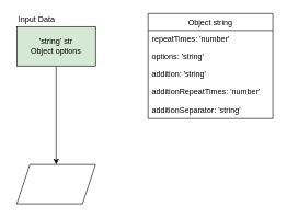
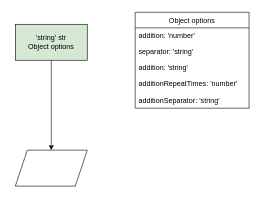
  <mxCell id="0" />
  <mxCell id="1" parent="0" />
  <mxCell id="2" style="edgeStyle=orthogonalEdgeStyle;rounded=0;orthogonalLoop=1;jettySize=auto;html=1;" edge="1" parent="1" source="3" target="5"><mxGeometry relative="1" as="geometry" /></mxCell>
  <mxCell id="3" value="&lt;div&gt;'string' str&lt;/div&gt;&lt;div&gt;Object options&lt;br&gt;&lt;/div&gt;" style="whiteSpace=wrap;html=1;fillColor=#d5e8d4;" vertex="1" parent="1"><mxGeometry x="25" y="40" width="120" height="60" as="geometry" /></mxCell>
- <mxCell id="4" value="Input Data" style="text;html=1;align=center;verticalAlign=middle;resizable=0;points=[];autosize=1;" vertex="1" parent="1"><mxGeometry x="20" y="20" width="70" height="20" as="geometry" /></mxCell>
  <mxCell id="5" value="" style="shape=parallelogram;perimeter=parallelogramPerimeter;whiteSpace=wrap;html=1;fixedSize=1;" vertex="1" parent="1"><mxGeometry x="25" y="250" width="120" height="60" as="geometry" /></mxCell>
- <mxCell id="6" value="Object string" style="swimlane;fontStyle=0;childLayout=stackLayout;horizontal=1;startSize=26;fillColor=none;horizontalStack=0;resizeParent=1;resizeParentMax=0;resizeLast=0;collapsible=1;marginBottom=0;" vertex="1" parent="1"><mxGeometry x="225" y="20" width="190" height="160" as="geometry" /></mxCell>
- <mxCell id="7" value="repeatTimes: 'number'" style="text;strokeColor=none;fillColor=none;align=left;verticalAlign=top;spacingLeft=4;spacingRight=4;overflow=hidden;rotatable=0;points=[[0,0.5],[1,0.5]];portConstraint=eastwest;" vertex="1" parent="6"><mxGeometry y="26" width="190" height="26" as="geometry" /></mxCell>
- <mxCell id="8" value="options: 'string'" style="text;strokeColor=none;fillColor=none;align=left;verticalAlign=top;spacingLeft=4;spacingRight=4;overflow=hidden;rotatable=0;points=[[0,0.5],[1,0.5]];portConstraint=eastwest;" vertex="1" parent="6"><mxGeometry y="52" width="190" height="26" as="geometry" /></mxCell>
+ <mxCell id="6" value="Object options" style="swimlane;fontStyle=0;childLayout=stackLayout;horizontal=1;startSize=26;fillColor=none;horizontalStack=0;resizeParent=1;resizeParentMax=0;resizeLast=0;collapsible=1;marginBottom=0;" vertex="1" parent="1"><mxGeometry x="225" y="20" width="190" height="160" as="geometry" /></mxCell>
+ <mxCell id="7" value="addition: 'number'" style="text;strokeColor=none;fillColor=none;align=left;verticalAlign=top;spacingLeft=4;spacingRight=4;overflow=hidden;rotatable=0;points=[[0,0.5],[1,0.5]];portConstraint=eastwest;" vertex="1" parent="6"><mxGeometry y="26" width="190" height="26" as="geometry" /></mxCell>
+ <mxCell id="8" value="separator: 'string'" style="text;strokeColor=none;fillColor=none;align=left;verticalAlign=top;spacingLeft=4;spacingRight=4;overflow=hidden;rotatable=0;points=[[0,0.5],[1,0.5]];portConstraint=eastwest;" vertex="1" parent="6"><mxGeometry y="52" width="190" height="26" as="geometry" /></mxCell>
  <mxCell id="9" value="addition: 'string'&#10;&#10;additionRepeatTimes: 'number'&#10;&#10;additionSeparator: 'string'&#10;" style="text;strokeColor=none;fillColor=none;align=left;verticalAlign=top;spacingLeft=4;spacingRight=4;overflow=hidden;rotatable=0;points=[[0,0.5],[1,0.5]];portConstraint=eastwest;" vertex="1" parent="6"><mxGeometry y="78" width="190" height="82" as="geometry" /></mxCell>
